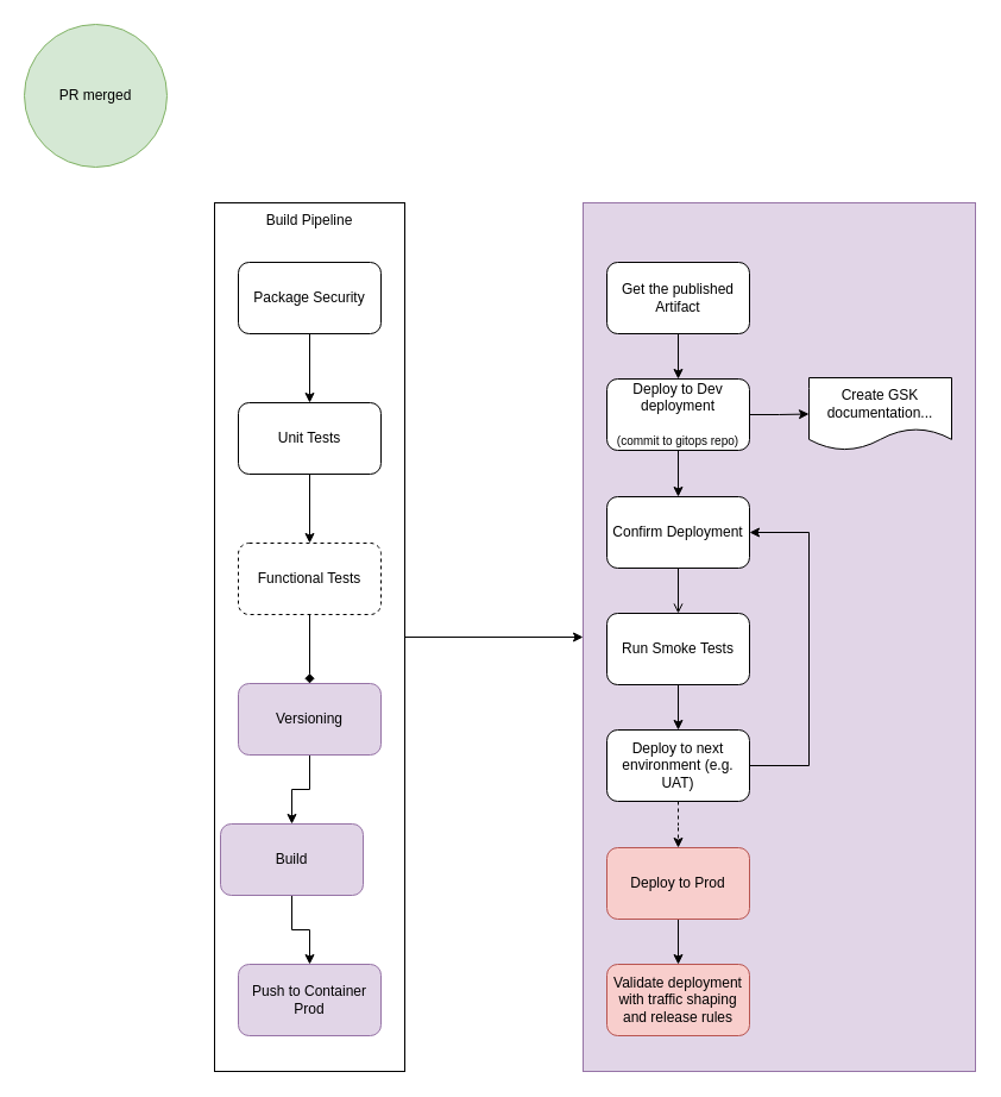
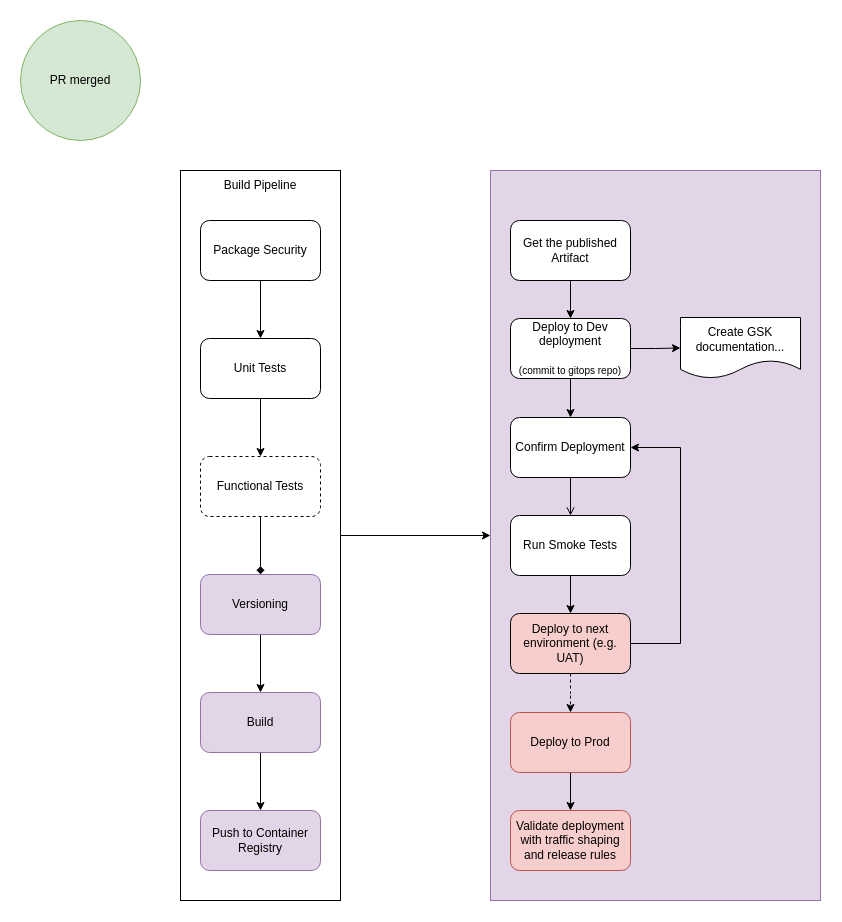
  <mxCell id="0" />
  <mxCell id="1" parent="0" />
  <mxCell id="2" value="" style="group" parent="1" vertex="1" connectable="0"><mxGeometry x="180" y="170" width="160" height="730" as="geometry" /></mxCell>
  <mxCell id="3" value="" style="rounded=0;whiteSpace=wrap;html=1;" parent="2" vertex="1"><mxGeometry width="160" height="730" as="geometry" /></mxCell>
  <mxCell id="4" value="Build Pipeline" style="text;html=1;strokeColor=none;fillColor=none;align=center;verticalAlign=middle;whiteSpace=wrap;rounded=0;" parent="2" vertex="1"><mxGeometry width="160" height="30" as="geometry" /></mxCell>
  <mxCell id="5" style="edgeStyle=orthogonalEdgeStyle;rounded=0;orthogonalLoop=1;jettySize=auto;html=1;" parent="2" source="6" target="8" edge="1"><mxGeometry relative="1" as="geometry" /></mxCell>
  <mxCell id="6" value="&lt;div&gt;Unit Tests&lt;br&gt;&lt;/div&gt;" style="rounded=1;whiteSpace=wrap;html=1;" parent="2" vertex="1"><mxGeometry x="20" y="168" width="120" height="60" as="geometry" /></mxCell>
  <mxCell id="7" style="edgeStyle=orthogonalEdgeStyle;rounded=0;orthogonalLoop=1;jettySize=auto;html=1;endArrow=diamond;" parent="2" source="8" target="10" edge="1"><mxGeometry relative="1" as="geometry" /></mxCell>
  <mxCell id="8" value="&lt;div&gt;Functional Tests&lt;br&gt;&lt;/div&gt;" style="rounded=1;whiteSpace=wrap;html=1;dashed=1;" parent="2" vertex="1"><mxGeometry x="20" y="286" width="120" height="60" as="geometry" /></mxCell>
  <mxCell id="9" style="edgeStyle=orthogonalEdgeStyle;rounded=0;orthogonalLoop=1;jettySize=auto;html=1;" parent="2" source="10" target="12" edge="1"><mxGeometry relative="1" as="geometry" /></mxCell>
  <mxCell id="10" value="&lt;div&gt;Versioning&lt;br&gt;&lt;/div&gt;" style="rounded=1;whiteSpace=wrap;html=1;fillColor=#e1d5e7;strokeColor=#9673a6;" parent="2" vertex="1"><mxGeometry x="20" y="404" width="120" height="60" as="geometry" /></mxCell>
  <mxCell id="11" style="edgeStyle=orthogonalEdgeStyle;rounded=0;orthogonalLoop=1;jettySize=auto;html=1;entryX=0.5;entryY=0;entryDx=0;entryDy=0;" parent="2" source="12" target="13" edge="1"><mxGeometry relative="1" as="geometry" /></mxCell>
- <mxCell id="12" value="Build" style="rounded=1;whiteSpace=wrap;html=1;fillColor=#e1d5e7;strokeColor=#9673a6;" parent="2" vertex="1"><mxGeometry x="5" y="522" width="120" height="60" as="geometry" /></mxCell>
- <mxCell id="13" value="Push to Container Prod" style="rounded=1;whiteSpace=wrap;html=1;fillColor=#e1d5e7;strokeColor=#9673a6;" parent="2" vertex="1"><mxGeometry x="20" y="640" width="120" height="60" as="geometry" /></mxCell>
+ <mxCell id="12" value="Build" style="rounded=1;whiteSpace=wrap;html=1;fillColor=#e1d5e7;strokeColor=#9673a6;" parent="2" vertex="1"><mxGeometry x="20" y="522" width="120" height="60" as="geometry" /></mxCell>
+ <mxCell id="13" value="Push to Container Registry" style="rounded=1;whiteSpace=wrap;html=1;fillColor=#e1d5e7;strokeColor=#9673a6;" parent="2" vertex="1"><mxGeometry x="20" y="640" width="120" height="60" as="geometry" /></mxCell>
  <mxCell id="14" value="PR merged" style="ellipse;whiteSpace=wrap;html=1;fillColor=#d5e8d4;strokeColor=#82b366;" parent="1" vertex="1"><mxGeometry x="20" y="20" width="120" height="120" as="geometry" /></mxCell>
  <mxCell id="15" style="edgeStyle=orthogonalEdgeStyle;rounded=0;orthogonalLoop=1;jettySize=auto;html=1;entryX=0.5;entryY=0;entryDx=0;entryDy=0;" parent="1" source="16" target="6" edge="1"><mxGeometry relative="1" as="geometry" /></mxCell>
  <mxCell id="16" value="&lt;div&gt;Package Security&lt;/div&gt;" style="rounded=1;whiteSpace=wrap;html=1;" parent="1" vertex="1"><mxGeometry x="200" y="220" width="120" height="60" as="geometry" /></mxCell>
  <mxCell id="17" value="" style="group;fillColor=#f8cecc;strokeColor=#b85450;" parent="1" vertex="1" connectable="0"><mxGeometry x="490" y="170" width="330" height="730" as="geometry" /></mxCell>
  <mxCell id="18" value="" style="rounded=0;whiteSpace=wrap;html=1;fillColor=#e1d5e7;strokeColor=#9673a6;" parent="17" vertex="1"><mxGeometry width="330" height="730" as="geometry" /></mxCell>
  <mxCell id="19" style="edgeStyle=orthogonalEdgeStyle;rounded=0;orthogonalLoop=1;jettySize=auto;html=1;" parent="17" source="20" target="22" edge="1"><mxGeometry relative="1" as="geometry" /></mxCell>
  <mxCell id="20" value="Get the published Artifact" style="rounded=1;whiteSpace=wrap;html=1;" parent="17" vertex="1"><mxGeometry x="20" y="50" width="120" height="60" as="geometry" /></mxCell>
  <mxCell id="21" style="edgeStyle=orthogonalEdgeStyle;rounded=0;orthogonalLoop=1;jettySize=auto;html=1;" parent="17" source="22" target="24" edge="1"><mxGeometry relative="1" as="geometry" /></mxCell>
  <mxCell id="22" value="&lt;div&gt;Deploy to Dev deployment&lt;/div&gt;&lt;div&gt;&lt;br&gt;&lt;/div&gt;&lt;font style=&quot;font-size: 10px;&quot;&gt;(commit to gitops repo)&lt;/font&gt;" style="rounded=1;whiteSpace=wrap;html=1;" parent="17" vertex="1"><mxGeometry x="20" y="148" width="120" height="60" as="geometry" /></mxCell>
  <mxCell id="23" style="edgeStyle=orthogonalEdgeStyle;rounded=0;orthogonalLoop=1;jettySize=auto;html=1;entryX=0.5;entryY=0;entryDx=0;entryDy=0;endArrow=open;" parent="17" source="24" target="26" edge="1"><mxGeometry relative="1" as="geometry" /></mxCell>
  <mxCell id="24" value="Confirm Deployment" style="rounded=1;whiteSpace=wrap;html=1;" parent="17" vertex="1"><mxGeometry x="20" y="247" width="120" height="60" as="geometry" /></mxCell>
  <mxCell id="25" style="edgeStyle=orthogonalEdgeStyle;rounded=0;orthogonalLoop=1;jettySize=auto;html=1;entryX=0.5;entryY=0;entryDx=0;entryDy=0;" parent="17" source="26" target="29" edge="1"><mxGeometry relative="1" as="geometry" /></mxCell>
  <mxCell id="26" value="Run Smoke Tests" style="rounded=1;whiteSpace=wrap;html=1;" parent="17" vertex="1"><mxGeometry x="20" y="345" width="120" height="60" as="geometry" /></mxCell>
  <mxCell id="27" style="edgeStyle=orthogonalEdgeStyle;rounded=0;orthogonalLoop=1;jettySize=auto;html=1;dashed=1;" parent="17" source="29" target="31" edge="1"><mxGeometry relative="1" as="geometry" /></mxCell>
  <mxCell id="28" style="edgeStyle=orthogonalEdgeStyle;rounded=0;orthogonalLoop=1;jettySize=auto;html=1;exitX=1;exitY=0.5;exitDx=0;exitDy=0;entryX=1;entryY=0.5;entryDx=0;entryDy=0;" parent="17" source="29" target="24" edge="1"><mxGeometry relative="1" as="geometry"><Array as="points"><mxPoint x="190" y="473" /><mxPoint x="190" y="277" /></Array></mxGeometry></mxCell>
- <mxCell id="29" value="Deploy to next environment (e.g. UAT) " style="rounded=1;whiteSpace=wrap;html=1;" parent="17" vertex="1"><mxGeometry x="20" y="443" width="120" height="60" as="geometry" /></mxCell>
+ <mxCell id="29" value="Deploy to next environment (e.g. UAT) " style="rounded=1;whiteSpace=wrap;html=1;fillColor=#f8cecc;" parent="17" vertex="1"><mxGeometry x="20" y="443" width="120" height="60" as="geometry" /></mxCell>
  <mxCell id="30" style="edgeStyle=orthogonalEdgeStyle;rounded=0;orthogonalLoop=1;jettySize=auto;html=1;entryX=0.5;entryY=0;entryDx=0;entryDy=0;" parent="17" source="31" target="32" edge="1"><mxGeometry relative="1" as="geometry" /></mxCell>
  <mxCell id="31" value="Deploy to Prod&lt;br&gt; " style="rounded=1;whiteSpace=wrap;html=1;fillColor=#f8cecc;strokeColor=#b85450;" parent="17" vertex="1"><mxGeometry x="20" y="542" width="120" height="60" as="geometry" /></mxCell>
  <mxCell id="32" value="Validate deployment with traffic shaping and release rules" style="rounded=1;whiteSpace=wrap;html=1;fillColor=#f8cecc;strokeColor=#b85450;" parent="17" vertex="1"><mxGeometry x="20" y="640" width="120" height="60" as="geometry" /></mxCell>
  <mxCell id="33" value="Create GSK documentation..." style="shape=document;whiteSpace=wrap;html=1;boundedLbl=1;" parent="17" vertex="1"><mxGeometry x="190" y="147" width="120" height="61" as="geometry" /></mxCell>
  <mxCell id="34" style="edgeStyle=orthogonalEdgeStyle;rounded=0;orthogonalLoop=1;jettySize=auto;html=1;" parent="17" source="22" target="33" edge="1"><mxGeometry relative="1" as="geometry" /></mxCell>
  <mxCell id="35" style="edgeStyle=orthogonalEdgeStyle;rounded=0;orthogonalLoop=1;jettySize=auto;html=1;entryX=0;entryY=0.5;entryDx=0;entryDy=0;" parent="1" source="3" target="18" edge="1"><mxGeometry relative="1" as="geometry" /></mxCell>
